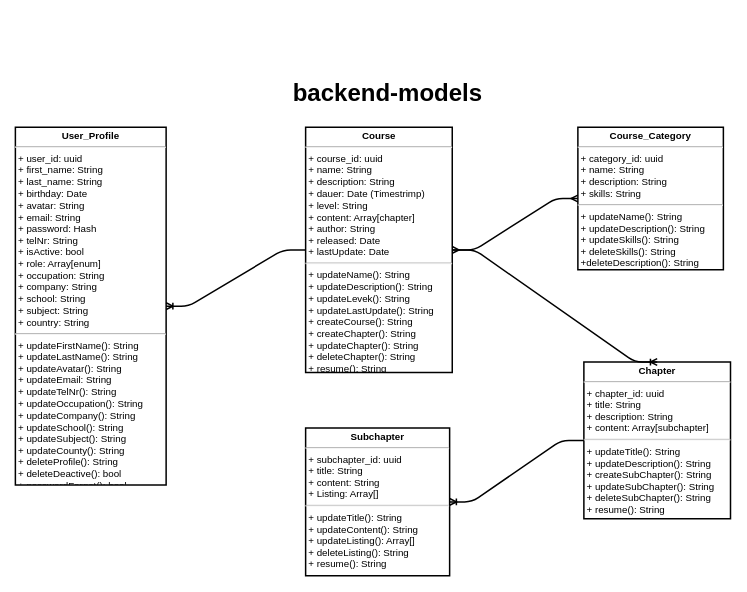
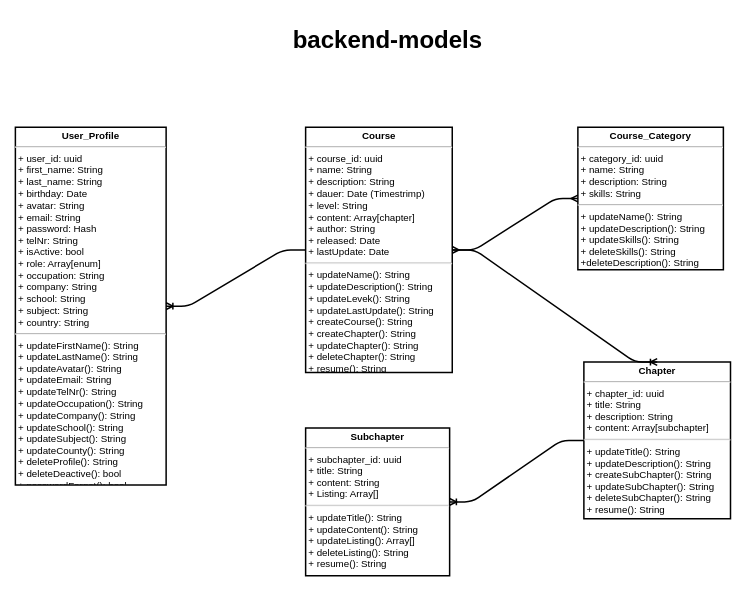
  <mxCell id="0" />
  <mxCell id="1" parent="0" />
  <mxCell id="2" value="&lt;p style=&quot;margin: 4px 0px 0px ; text-align: center ; font-size: 13px&quot;&gt;&lt;span style=&quot;font-size: 13px&quot;&gt;&lt;b&gt;User_Profile&lt;/b&gt;&lt;/span&gt;&lt;/p&gt;&lt;hr style=&quot;font-size: 13px&quot;&gt;&lt;p style=&quot;margin: 0px 0px 0px 4px ; font-size: 13px&quot;&gt;+ user_id: uuid&lt;br style=&quot;font-size: 13px&quot;&gt;+ first_name: String&lt;/p&gt;&lt;p style=&quot;margin: 0px 0px 0px 4px ; font-size: 13px&quot;&gt;+ last_name: String&lt;/p&gt;&lt;p style=&quot;margin: 0px 0px 0px 4px ; font-size: 13px&quot;&gt;&lt;span&gt;+ birthday: Date&lt;/span&gt;&lt;br&gt;&lt;/p&gt;&lt;p style=&quot;margin: 0px 0px 0px 4px ; font-size: 13px&quot;&gt;+ avatar: String&lt;/p&gt;&lt;p style=&quot;margin: 0px 0px 0px 4px ; font-size: 13px&quot;&gt;+ email: String&lt;br&gt;+ password: Hash&lt;/p&gt;&lt;p style=&quot;margin: 0px 0px 0px 4px ; font-size: 13px&quot;&gt;+ telNr: String&lt;br&gt;+ isActive: bool&lt;br&gt;+ role: Array[enum]&lt;/p&gt;&lt;p style=&quot;margin: 0px 0px 0px 4px ; font-size: 13px&quot;&gt;+ occupation: String&lt;/p&gt;&lt;p style=&quot;margin: 0px 0px 0px 4px ; font-size: 13px&quot;&gt;+ company: String&lt;/p&gt;&lt;p style=&quot;margin: 0px 0px 0px 4px ; font-size: 13px&quot;&gt;+ school: String&lt;/p&gt;&lt;p style=&quot;margin: 0px 0px 0px 4px ; font-size: 13px&quot;&gt;+ subject: String&lt;/p&gt;&lt;p style=&quot;margin: 0px 0px 0px 4px ; font-size: 13px&quot;&gt;+ country: String&lt;/p&gt;&lt;hr style=&quot;font-size: 13px&quot;&gt;&lt;p style=&quot;margin: 0px 0px 0px 4px ; font-size: 13px&quot;&gt;&lt;span&gt;+ updateFirstName(): String&lt;/span&gt;&lt;br&gt;&lt;/p&gt;&lt;p style=&quot;margin: 0px 0px 0px 4px ; font-size: 13px&quot;&gt;+ updateLastName(): String&lt;br&gt;+ updateAvatar(): String&lt;br&gt;+ updateEmail: String&lt;br&gt;+ updateTelNr(): String&lt;br&gt;+ updateOccupation(): String&lt;br&gt;+ updateCompany(): String&lt;br&gt;+ updateSchool(): String&lt;br&gt;+ updateSubject(): String&lt;br&gt;+ updateCounty(): String&lt;br&gt;+ deleteProfile(): String&lt;br&gt;+ deleteDeactive(): bool&lt;/p&gt;&lt;p style=&quot;margin: 0px 0px 0px 4px ; font-size: 13px&quot;&gt;+ passwordForgot(): bool&lt;/p&gt;" style="verticalAlign=top;align=left;overflow=fill;fontSize=13;fontFamily=Helvetica;html=1;fontStyle=0;strokeWidth=2;" parent="1" vertex="1"><mxGeometry x="20" y="169" width="201" height="477" as="geometry" /></mxCell>
  <mxCell id="3" value="&lt;p style=&quot;margin: 4px 0px 0px ; text-align: center ; font-size: 13px&quot;&gt;&lt;span style=&quot;font-size: 13px&quot;&gt;&lt;b&gt;Course&lt;/b&gt;&lt;/span&gt;&lt;/p&gt;&lt;hr style=&quot;font-size: 13px&quot;&gt;&lt;p style=&quot;margin: 0px 0px 0px 4px ; font-size: 13px&quot;&gt;+ course_id: uuid&lt;br style=&quot;font-size: 13px&quot;&gt;+ name: String&lt;/p&gt;&lt;p style=&quot;margin: 0px 0px 0px 4px ; font-size: 13px&quot;&gt;+ description: String&lt;/p&gt;&lt;p style=&quot;margin: 0px 0px 0px 4px ; font-size: 13px&quot;&gt;+ dauer: Date (Timestrimp)&lt;/p&gt;&lt;p style=&quot;margin: 0px 0px 0px 4px ; font-size: 13px&quot;&gt;+ level: String&lt;/p&gt;&lt;p style=&quot;margin: 0px 0px 0px 4px ; font-size: 13px&quot;&gt;+ content: Array[chapter]&lt;/p&gt;&lt;p style=&quot;margin: 0px 0px 0px 4px ; font-size: 13px&quot;&gt;+ author: String&lt;/p&gt;&lt;p style=&quot;margin: 0px 0px 0px 4px ; font-size: 13px&quot;&gt;+ released: Date&lt;br&gt;+ lastUpdate: Date&lt;/p&gt;&lt;hr style=&quot;font-size: 13px&quot;&gt;&lt;p style=&quot;margin: 0px 0px 0px 4px&quot;&gt;+ updateName(): String&lt;br&gt;+ updateDescription(): String&lt;br&gt;+ updateLevek(): String&lt;br&gt;+ updateLastUpdate(): String&lt;br&gt;+ createCourse(): String&lt;br&gt;+ createChapter(): String&lt;br&gt;+ updateChapter(): String&lt;br&gt;+ deleteChapter(): String&lt;/p&gt;&lt;p style=&quot;margin: 0px 0px 0px 4px&quot;&gt;+ resume(): String&lt;/p&gt;" style="verticalAlign=top;align=left;overflow=fill;fontSize=13;fontFamily=Helvetica;html=1;fontStyle=0;strokeWidth=2;" parent="1" vertex="1"><mxGeometry x="407" y="169" width="195.5" height="327" as="geometry" /></mxCell>
  <mxCell id="4" value="&lt;p style=&quot;margin: 4px 0px 0px ; text-align: center ; font-size: 13px&quot;&gt;&lt;span style=&quot;font-size: 13px&quot;&gt;&lt;b&gt;Course_Category&lt;/b&gt;&lt;/span&gt;&lt;/p&gt;&lt;hr style=&quot;font-size: 13px&quot;&gt;&lt;p style=&quot;margin: 0px 0px 0px 4px ; font-size: 13px&quot;&gt;+ category_id: uuid&lt;br style=&quot;font-size: 13px&quot;&gt;+ name: String&lt;/p&gt;&lt;p style=&quot;margin: 0px 0px 0px 4px ; font-size: 13px&quot;&gt;+ description: String&lt;/p&gt;&lt;p style=&quot;margin: 0px 0px 0px 4px ; font-size: 13px&quot;&gt;+ skills: String&lt;/p&gt;&lt;hr style=&quot;font-size: 13px&quot;&gt;&lt;p style=&quot;margin: 0px 0px 0px 4px ; font-size: 13px&quot;&gt;+ updateName(): String&lt;br&gt;+ updateDescription(): String&lt;br&gt;+ updateSkills(): String&lt;br&gt;+ deleteSkills(): String&lt;br&gt;+deleteDescription(): String&lt;/p&gt;" style="verticalAlign=top;align=left;overflow=fill;fontSize=13;fontFamily=Helvetica;html=1;fontStyle=0;strokeWidth=2;" parent="1" vertex="1"><mxGeometry x="770" y="169" width="194" height="190" as="geometry" /></mxCell>
  <mxCell id="5" value="" style="edgeStyle=entityRelationEdgeStyle;fontSize=12;html=1;endArrow=ERmany;startArrow=ERmany;entryX=0;entryY=0.5;entryDx=0;entryDy=0;exitX=1;exitY=0.5;exitDx=0;exitDy=0;strokeWidth=2;" parent="1" source="3" target="4" edge="1"><mxGeometry width="100" height="100" relative="1" as="geometry"><mxPoint x="742" y="437" as="sourcePoint" /><mxPoint x="842" y="337" as="targetPoint" /></mxGeometry></mxCell>
- <mxCell id="6" value="backend-models" style="text;html=1;strokeColor=none;fillColor=none;align=center;verticalAlign=middle;whiteSpace=wrap;rounded=0;fontStyle=1;fontSize=32;" parent="1" vertex="1"><mxGeometry x="340" y="90" width="353" height="65" as="geometry" /></mxCell>
+ <mxCell id="6" value="backend-models" style="text;html=1;strokeColor=none;fillColor=none;align=center;verticalAlign=middle;whiteSpace=wrap;rounded=0;fontStyle=1;fontSize=32;" parent="1" vertex="1"><mxGeometry x="340" y="20" width="353" height="65" as="geometry" /></mxCell>
  <mxCell id="7" value="" style="edgeStyle=entityRelationEdgeStyle;fontSize=12;html=1;endArrow=ERoneToMany;entryX=1;entryY=0.5;entryDx=0;entryDy=0;exitX=0;exitY=0.5;exitDx=0;exitDy=0;strokeWidth=2;" parent="1" source="3" target="2" edge="1"><mxGeometry width="100" height="100" relative="1" as="geometry"><mxPoint x="323" y="369" as="sourcePoint" /><mxPoint x="423" y="269" as="targetPoint" /></mxGeometry></mxCell>
  <mxCell id="8" value="&lt;p style=&quot;margin: 4px 0px 0px ; text-align: center ; font-size: 13px&quot;&gt;&lt;b&gt;Chapter&lt;/b&gt;&lt;/p&gt;&lt;hr style=&quot;font-size: 13px&quot;&gt;&lt;p style=&quot;margin: 0px 0px 0px 4px ; font-size: 13px&quot;&gt;+ chapter_id: uuid&lt;br&gt;+ title: String&lt;br&gt;+ description: String&lt;br&gt;+ content: Array[subchapter]&lt;br&gt;&lt;/p&gt;&lt;hr style=&quot;font-size: 13px&quot;&gt;&lt;p style=&quot;margin: 0px 0px 0px 4px ; font-size: 13px&quot;&gt;+ updateTitle(): String&lt;br&gt;+ updateDescription(): String&lt;br&gt;+ createSubChapter(): String&lt;br&gt;+ updateSubChapter(): String&lt;br&gt;+ deleteSubChapter(): String&lt;/p&gt;&lt;p style=&quot;margin: 0px 0px 0px 4px ; font-size: 13px&quot;&gt;+ resume(): String&lt;/p&gt;" style="verticalAlign=top;align=left;overflow=fill;fontSize=13;fontFamily=Helvetica;html=1;fontStyle=0;strokeWidth=2;" parent="1" vertex="1"><mxGeometry x="778" y="482" width="195.5" height="209" as="geometry" /></mxCell>
  <mxCell id="9" value="&lt;p style=&quot;margin: 4px 0px 0px ; text-align: center ; font-size: 13px&quot;&gt;&lt;b&gt;Subchapter&lt;/b&gt;&lt;/p&gt;&lt;hr style=&quot;font-size: 13px&quot;&gt;&lt;p style=&quot;margin: 0px 0px 0px 4px ; font-size: 13px&quot;&gt;+ subchapter_id: uuid&lt;/p&gt;&lt;p style=&quot;margin: 0px 0px 0px 4px ; font-size: 13px&quot;&gt;+ title: String&lt;br&gt;+ content: String&lt;br&gt;+ Listing: Array[]&lt;/p&gt;&lt;hr style=&quot;font-size: 13px&quot;&gt;&lt;p style=&quot;margin: 0px 0px 0px 4px&quot;&gt;+ updateTitle(): String&lt;br&gt;&lt;/p&gt;&lt;p style=&quot;margin: 0px 0px 0px 4px&quot;&gt;+ updateContent(): String&lt;br&gt;+ updateListing(): Array[]&lt;br&gt;+ deleteListing(): String&lt;/p&gt;&lt;p style=&quot;margin: 0px 0px 0px 4px&quot;&gt;+ resume(): String&lt;/p&gt;" style="verticalAlign=top;align=left;overflow=fill;fontSize=13;fontFamily=Helvetica;html=1;fontStyle=0;strokeWidth=2;" parent="1" vertex="1"><mxGeometry x="407" y="570" width="192" height="197" as="geometry" /></mxCell>
  <mxCell id="10" value="" style="edgeStyle=entityRelationEdgeStyle;fontSize=12;html=1;endArrow=ERoneToMany;entryX=1;entryY=0.5;entryDx=0;entryDy=0;exitX=0;exitY=0.5;exitDx=0;exitDy=0;strokeWidth=2;" parent="1" source="8" target="9" edge="1"><mxGeometry width="100" height="100" relative="1" as="geometry"><mxPoint x="929" y="747.5" as="sourcePoint" /><mxPoint x="730" y="712" as="targetPoint" /></mxGeometry></mxCell>
  <mxCell id="11" value="" style="edgeStyle=entityRelationEdgeStyle;fontSize=12;html=1;endArrow=ERoneToMany;entryX=0.5;entryY=0;entryDx=0;entryDy=0;strokeWidth=2;" parent="1" source="3" target="8" edge="1"><mxGeometry width="100" height="100" relative="1" as="geometry"><mxPoint x="860" y="458.5" as="sourcePoint" /><mxPoint x="605.5" y="714.5" as="targetPoint" /></mxGeometry></mxCell>
